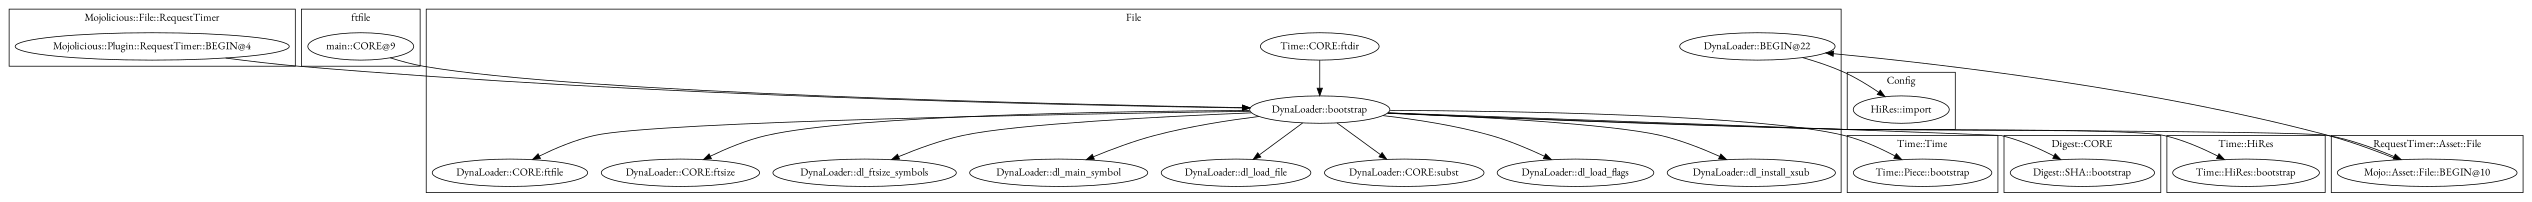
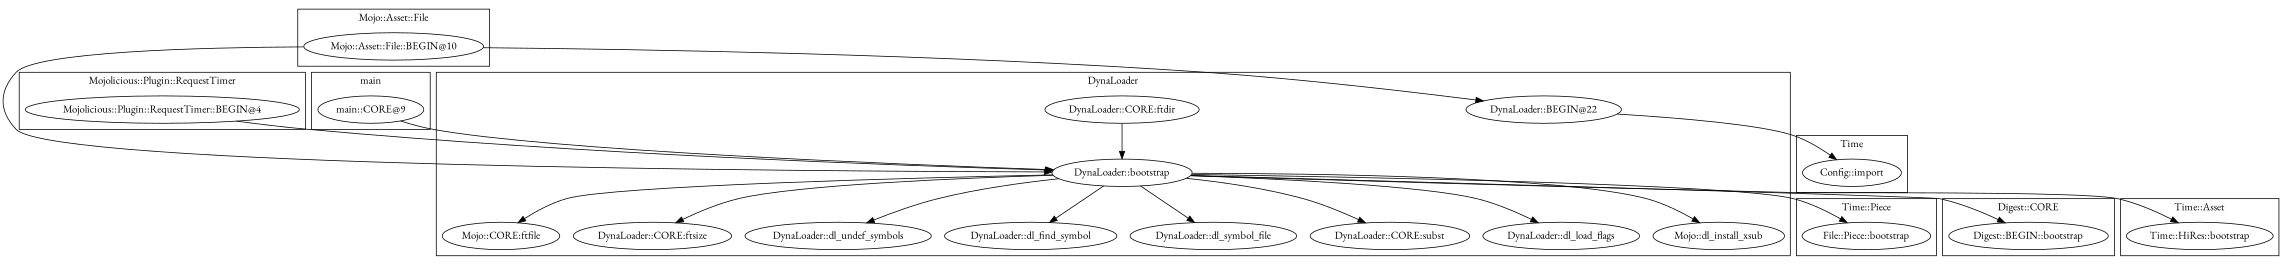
  digraph {
    fontname="EB Garamond"
    node [fontname="EB Garamond"]
    edge [fontname="EB Garamond"]
-   "DynaLoader::CORE:ftfile"
+   "DynaLoader::CORE:ftfile" [label="Mojo::CORE:ftfile"]
    "DynaLoader::CORE:ftsize"
-   "DynaLoader::dl_undef_symbols" [label="DynaLoader::dl_ftsize_symbols"]
+   "DynaLoader::dl_undef_symbols"
    "DynaLoader::BEGIN@22"
-   "DynaLoader::dl_find_symbol" [label="DynaLoader::dl_main_symbol"]
-   "DynaLoader::dl_load_file"
+   "DynaLoader::dl_find_symbol"
+   "DynaLoader::dl_load_file" [label="DynaLoader::dl_symbol_file"]
    "DynaLoader::CORE:subst"
    "DynaLoader::dl_load_flags"
-   "DynaLoader::CORE:ftdir" [label="Time::CORE:ftdir"]
-   "DynaLoader::dl_install_xsub"
+   "DynaLoader::CORE:ftdir"
+   "DynaLoader::dl_install_xsub" [label="Mojo::dl_install_xsub"]
    "DynaLoader::bootstrap"
-   "Config::import" [label="HiRes::import"]
-   "Time::Piece::bootstrap"
+   "Config::import"
+   "Time::Piece::bootstrap" [label="File::Piece::bootstrap"]
    "Mojolicious::Plugin::RequestTimer::BEGIN@4"
-   "Digest::SHA::bootstrap"
+   "Digest::SHA::bootstrap" [label="Digest::BEGIN::bootstrap"]
    n16 [label="main::CORE@9"]
    "Time::HiRes::bootstrap"
    "Mojo::Asset::File::BEGIN@10"
    subgraph cluster_1 {
-     label=File
+     label=DynaLoader
      "DynaLoader::CORE:ftfile"
      "DynaLoader::CORE:ftsize"
      "DynaLoader::dl_undef_symbols"
      "DynaLoader::BEGIN@22"
      "DynaLoader::dl_find_symbol"
      "DynaLoader::dl_load_file"
      "DynaLoader::CORE:subst"
      "DynaLoader::dl_load_flags"
      "DynaLoader::CORE:ftdir"
      "DynaLoader::dl_install_xsub"
      "DynaLoader::bootstrap"
    }
    subgraph cluster_2 {
-     label=Config
+     label=Time
      "Config::import"
    }
    subgraph cluster_3 {
-     label="Time::Time"
+     label="Time::Piece"
      "Time::Piece::bootstrap"
    }
    subgraph cluster_4 {
-     label="Mojolicious::File::RequestTimer"
+     label="Mojolicious::Plugin::RequestTimer"
      "Mojolicious::Plugin::RequestTimer::BEGIN@4"
    }
    subgraph cluster_5 {
      label="Digest::CORE"
      "Digest::SHA::bootstrap"
    }
    subgraph cluster_6 {
-     label=ftfile
+     label=main
      n16
    }
    subgraph cluster_7 {
-     label="Time::HiRes"
+     label="Time::Asset"
      "Time::HiRes::bootstrap"
    }
    subgraph cluster_8 {
-     label="RequestTimer::Asset::File"
+     label="Mojo::Asset::File"
      "Mojo::Asset::File::BEGIN@10"
    }
    "DynaLoader::BEGIN@22" -> "Config::import"
    "DynaLoader::CORE:ftdir" -> "DynaLoader::bootstrap"
    "DynaLoader::bootstrap" -> "DynaLoader::CORE:ftfile"
    "DynaLoader::bootstrap" -> "DynaLoader::CORE:ftsize"
    "DynaLoader::bootstrap" -> "DynaLoader::dl_undef_symbols"
    "DynaLoader::bootstrap" -> "DynaLoader::dl_find_symbol"
    "DynaLoader::bootstrap" -> "DynaLoader::dl_load_file"
    "DynaLoader::bootstrap" -> "DynaLoader::CORE:subst"
    "DynaLoader::bootstrap" -> "DynaLoader::dl_load_flags"
    "DynaLoader::bootstrap" -> "DynaLoader::dl_install_xsub"
    "DynaLoader::bootstrap" -> "Time::Piece::bootstrap"
    "DynaLoader::bootstrap" -> "Digest::SHA::bootstrap"
    "DynaLoader::bootstrap" -> "Time::HiRes::bootstrap"
    "Mojolicious::Plugin::RequestTimer::BEGIN@4" -> "DynaLoader::bootstrap"
    n16 -> "DynaLoader::bootstrap"
    "Mojo::Asset::File::BEGIN@10" -> "DynaLoader::BEGIN@22"
-   "DynaLoader::bootstrap" -> "Mojo::Asset::File::BEGIN@10"
+   "Mojo::Asset::File::BEGIN@10" -> "DynaLoader::bootstrap"
  }
